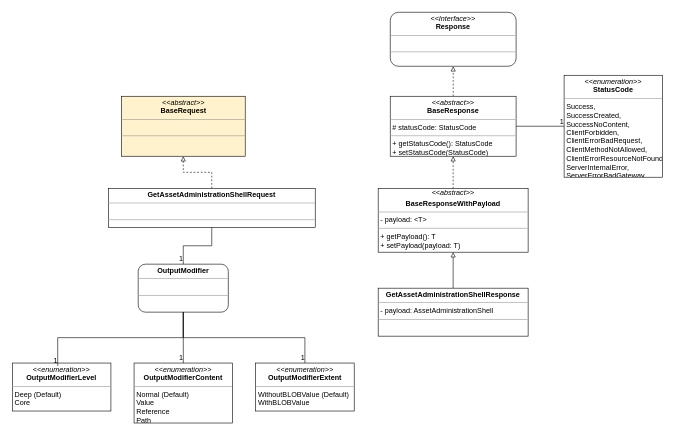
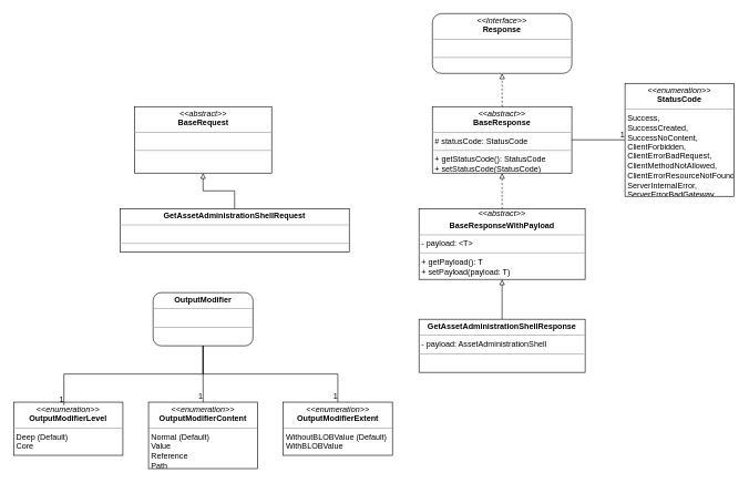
  <mxCell id="0" />
  <mxCell id="1" parent="0" />
  <mxCell id="2" value="&lt;p style=&quot;margin: 0px ; margin-top: 4px ; text-align: center&quot;&gt;&lt;b&gt;GetAssetAdministrationShellRequest&lt;/b&gt;&lt;br&gt;&lt;/p&gt;&lt;hr size=&quot;1&quot;&gt;&lt;p style=&quot;margin: 0px ; margin-left: 4px&quot;&gt;&lt;br&gt;&lt;/p&gt;&lt;hr size=&quot;1&quot;&gt;&lt;p style=&quot;margin: 0px ; margin-left: 4px&quot;&gt;&lt;br&gt;&lt;/p&gt;" style="verticalAlign=top;align=left;overflow=fill;fontSize=12;fontFamily=Helvetica;html=1;" parent="1" vertex="1"><mxGeometry x="180.02" y="313.5" width="345" height="65" as="geometry" /></mxCell>
- <mxCell id="3" value="" style="endArrow=block;html=1;rounded=0;edgeStyle=orthogonalEdgeStyle;entryX=0.5;entryY=1;entryDx=0;entryDy=0;endFill=0;dashed=1;" parent="1" source="2" target="22" edge="1"><mxGeometry width="50" height="50" relative="1" as="geometry"><mxPoint x="307.65" y="289.289" as="sourcePoint" /><mxPoint x="305.465" y="255" as="targetPoint" /><Array as="points" /></mxGeometry></mxCell>
+ <mxCell id="3" value="" style="endArrow=block;html=1;rounded=0;edgeStyle=orthogonalEdgeStyle;entryX=0.5;entryY=1;entryDx=0;entryDy=0;endFill=0;" parent="1" source="2" target="22" edge="1"><mxGeometry width="50" height="50" relative="1" as="geometry"><mxPoint x="307.65" y="289.289" as="sourcePoint" /><mxPoint x="305.465" y="255" as="targetPoint" /><Array as="points" /></mxGeometry></mxCell>
  <mxCell id="4" value="&lt;p style=&quot;margin: 0px ; margin-top: 4px ; text-align: center&quot;&gt;&lt;b&gt;OutputModifier&lt;/b&gt;&lt;br&gt;&lt;/p&gt;&lt;hr size=&quot;1&quot;&gt;&lt;p style=&quot;margin: 0px ; margin-left: 4px&quot;&gt;&lt;br&gt;&lt;/p&gt;&lt;hr size=&quot;1&quot;&gt;&lt;p style=&quot;margin: 0px ; margin-left: 4px&quot;&gt;&lt;br&gt;&lt;/p&gt;" style="verticalAlign=top;align=left;overflow=fill;fontSize=12;fontFamily=Helvetica;html=1;rounded=1;" parent="1" vertex="1"><mxGeometry x="229.87" y="440" width="150.25" height="80" as="geometry" /></mxCell>
  <mxCell id="5" value="&lt;p style=&quot;margin: 0px ; margin-top: 4px ; text-align: center&quot;&gt;&lt;i&gt;&amp;lt;&amp;lt;enumeration&amp;gt;&amp;gt;&lt;/i&gt;&lt;br&gt;&lt;b&gt;OutputModifier&lt;/b&gt;&lt;b&gt;Level&lt;/b&gt;&lt;/p&gt;&lt;hr size=&quot;1&quot;&gt;&lt;p style=&quot;margin: 0px ; margin-left: 4px&quot;&gt;Deep (Default)&lt;br&gt;Core&lt;/p&gt;&lt;hr size=&quot;1&quot;&gt;&lt;p style=&quot;margin: 0px ; margin-left: 4px&quot;&gt;&lt;br&gt;&lt;/p&gt;" style="verticalAlign=top;align=left;overflow=fill;fontSize=12;fontFamily=Helvetica;html=1;" parent="1" vertex="1"><mxGeometry x="20" y="604.85" width="164.37" height="80" as="geometry" /></mxCell>
  <mxCell id="6" style="edgeStyle=orthogonalEdgeStyle;rounded=0;orthogonalLoop=1;jettySize=auto;html=1;exitX=0.5;exitY=1;exitDx=0;exitDy=0;" parent="1" edge="1"><mxGeometry relative="1" as="geometry"><mxPoint x="104.835" y="685.4" as="sourcePoint" /><mxPoint x="104.835" y="685.4" as="targetPoint" /></mxGeometry></mxCell>
  <mxCell id="7" value="&lt;p style=&quot;margin: 0px ; margin-top: 4px ; text-align: center&quot;&gt;&lt;i&gt;&amp;lt;&amp;lt;enumeration&amp;gt;&amp;gt;&lt;/i&gt;&lt;br&gt;&lt;b&gt;OutputModifier&lt;/b&gt;&lt;b&gt;Content&lt;/b&gt;&lt;/p&gt;&lt;hr size=&quot;1&quot;&gt;&lt;p style=&quot;margin: 0px ; margin-left: 4px&quot;&gt;Normal (Default)&lt;br&gt;Value&lt;/p&gt;&lt;p style=&quot;margin: 0px ; margin-left: 4px&quot;&gt;Reference&lt;/p&gt;&lt;p style=&quot;margin: 0px ; margin-left: 4px&quot;&gt;Path&lt;/p&gt;&lt;hr size=&quot;1&quot;&gt;&lt;p style=&quot;margin: 0px ; margin-left: 4px&quot;&gt;&lt;br&gt;&lt;/p&gt;" style="verticalAlign=top;align=left;overflow=fill;fontSize=12;fontFamily=Helvetica;html=1;" parent="1" vertex="1"><mxGeometry x="222.94" y="604.85" width="164.37" height="100" as="geometry" /></mxCell>
  <mxCell id="8" value="&lt;p style=&quot;margin: 0px ; margin-top: 4px ; text-align: center&quot;&gt;&lt;i&gt;&amp;lt;&amp;lt;enumeration&amp;gt;&amp;gt;&lt;/i&gt;&lt;br&gt;&lt;b&gt;OutputModifier&lt;/b&gt;&lt;b&gt;Extent&lt;/b&gt;&lt;/p&gt;&lt;hr size=&quot;1&quot;&gt;&lt;p style=&quot;margin: 0px ; margin-left: 4px&quot;&gt;WithoutBLOBValue (Default)&lt;br&gt;WithBLOBValue&lt;/p&gt;&lt;hr size=&quot;1&quot;&gt;&lt;p style=&quot;margin: 0px ; margin-left: 4px&quot;&gt;&lt;br&gt;&lt;/p&gt;" style="verticalAlign=top;align=left;overflow=fill;fontSize=12;fontFamily=Helvetica;html=1;" parent="1" vertex="1"><mxGeometry x="425.63" y="604.85" width="164.37" height="80" as="geometry" /></mxCell>
- <mxCell id="9" value="" style="endArrow=none;html=1;rounded=0;entryX=0.5;entryY=0;entryDx=0;entryDy=0;exitX=0.5;exitY=1;exitDx=0;exitDy=0;edgeStyle=orthogonalEdgeStyle;" parent="1" source="2" target="4" edge="1"><mxGeometry relative="1" as="geometry"><mxPoint x="318.28" y="460" as="sourcePoint" /><mxPoint x="478.28" y="460" as="targetPoint" /></mxGeometry></mxCell>
- <mxCell id="10" value="1" style="resizable=0;html=1;align=right;verticalAlign=bottom;" parent="9" connectable="0" vertex="1"><mxGeometry x="1" relative="1" as="geometry" /></mxCell>
  <mxCell id="11" value="&lt;p style=&quot;margin: 0px ; margin-top: 4px ; text-align: center&quot;&gt;&lt;i&gt;&amp;lt;&amp;lt;Interface&amp;gt;&amp;gt;&lt;/i&gt;&lt;br&gt;&lt;b&gt;Response&lt;/b&gt;&lt;/p&gt;&lt;hr size=&quot;1&quot;&gt;&lt;p style=&quot;margin: 0px ; margin-left: 4px&quot;&gt;&lt;br&gt;&lt;/p&gt;&lt;hr size=&quot;1&quot;&gt;&lt;p style=&quot;margin: 0px ; margin-left: 4px&quot;&gt;&lt;br&gt;&lt;/p&gt;" style="verticalAlign=top;align=left;overflow=fill;fontSize=12;fontFamily=Helvetica;html=1;rounded=1;" parent="1" vertex="1"><mxGeometry x="650.2" y="20" width="209.8" height="90" as="geometry" /></mxCell>
  <mxCell id="12" style="edgeStyle=orthogonalEdgeStyle;rounded=0;orthogonalLoop=1;jettySize=auto;html=1;entryX=0.5;entryY=1;entryDx=0;entryDy=0;endArrow=block;endFill=0;dashed=1;" parent="1" source="13" target="11" edge="1"><mxGeometry relative="1" as="geometry" /></mxCell>
  <mxCell id="13" value="&lt;p style=&quot;margin: 0px ; margin-top: 4px ; text-align: center&quot;&gt;&lt;i&gt;&amp;lt;&amp;lt;abstract&amp;gt;&amp;gt;&lt;/i&gt;&lt;br&gt;&lt;b&gt;BaseResponse&lt;/b&gt;&lt;/p&gt;&lt;hr size=&quot;1&quot;&gt;&lt;p style=&quot;margin: 0px ; margin-left: 4px&quot;&gt;# statusCode: StatusCode&lt;/p&gt;&lt;hr size=&quot;1&quot;&gt;&lt;p style=&quot;margin: 0px ; margin-left: 4px&quot;&gt;+ getStatusCode(): StatusCode&lt;br&gt;+ setStatusCode(StatusCode)&lt;/p&gt;" style="verticalAlign=top;align=left;overflow=fill;fontSize=12;fontFamily=Helvetica;html=1;" parent="1" vertex="1"><mxGeometry x="650.07" y="160" width="209.86" height="100" as="geometry" /></mxCell>
  <mxCell id="14" style="edgeStyle=orthogonalEdgeStyle;rounded=0;orthogonalLoop=1;jettySize=auto;html=1;entryX=0.5;entryY=1;entryDx=0;entryDy=0;endArrow=block;endFill=0;dashed=1;" parent="1" source="15" target="13" edge="1"><mxGeometry relative="1" as="geometry"><mxPoint x="755.14" y="300" as="targetPoint" /></mxGeometry></mxCell>
  <mxCell id="15" value="&lt;div style=&quot;text-align: center&quot;&gt;&lt;i&gt;&amp;lt;&amp;lt;abstract&amp;gt;&amp;gt;&lt;/i&gt;&lt;/div&gt;&lt;p style=&quot;margin: 0px ; margin-top: 4px ; text-align: center&quot;&gt;&lt;b&gt;BaseResponseWithPayload&lt;/b&gt;&lt;br&gt;&lt;/p&gt;&lt;hr size=&quot;1&quot;&gt;&lt;p style=&quot;margin: 0px ; margin-left: 4px&quot;&gt;- payload: &amp;lt;T&amp;gt;&lt;/p&gt;&lt;hr size=&quot;1&quot;&gt;&lt;p style=&quot;margin: 0px ; margin-left: 4px&quot;&gt;+ getPayload(): T&lt;/p&gt;&lt;p style=&quot;margin: 0px ; margin-left: 4px&quot;&gt;+ setPayload(payload: T)&lt;/p&gt;" style="verticalAlign=top;align=left;overflow=fill;fontSize=12;fontFamily=Helvetica;html=1;" parent="1" vertex="1"><mxGeometry x="630" y="314" width="250" height="106" as="geometry" /></mxCell>
  <mxCell id="16" value="" style="endArrow=none;html=1;rounded=0;edgeStyle=orthogonalEdgeStyle;exitX=0.5;exitY=1;exitDx=0;exitDy=0;" parent="1" source="4" target="7" edge="1"><mxGeometry relative="1" as="geometry"><mxPoint x="458.28" y="520" as="sourcePoint" /><mxPoint x="618.28" y="520" as="targetPoint" /></mxGeometry></mxCell>
  <mxCell id="17" value="1" style="resizable=0;html=1;align=right;verticalAlign=bottom;" parent="16" connectable="0" vertex="1"><mxGeometry x="1" relative="1" as="geometry" /></mxCell>
  <mxCell id="18" value="" style="endArrow=none;html=1;rounded=0;edgeStyle=orthogonalEdgeStyle;exitX=0.5;exitY=1;exitDx=0;exitDy=0;" parent="1" source="4" target="8" edge="1"><mxGeometry relative="1" as="geometry"><mxPoint x="458.28" y="550" as="sourcePoint" /><mxPoint x="618.28" y="550" as="targetPoint" /></mxGeometry></mxCell>
  <mxCell id="19" value="1" style="resizable=0;html=1;align=right;verticalAlign=bottom;" parent="18" connectable="0" vertex="1"><mxGeometry x="1" relative="1" as="geometry" /></mxCell>
  <mxCell id="20" value="" style="endArrow=none;html=1;rounded=0;edgeStyle=orthogonalEdgeStyle;entryX=0.46;entryY=0.057;entryDx=0;entryDy=0;entryPerimeter=0;exitX=0.5;exitY=1;exitDx=0;exitDy=0;" parent="1" source="4" target="5" edge="1"><mxGeometry relative="1" as="geometry"><mxPoint x="308.28" y="500" as="sourcePoint" /><mxPoint x="468.28" y="500" as="targetPoint" /></mxGeometry></mxCell>
  <mxCell id="21" value="1" style="resizable=0;html=1;align=right;verticalAlign=bottom;" parent="20" connectable="0" vertex="1"><mxGeometry x="1" relative="1" as="geometry" /></mxCell>
- <mxCell id="22" value="&lt;p style=&quot;margin: 0px ; margin-top: 4px ; text-align: center&quot;&gt;&lt;i&gt;&amp;lt;&amp;lt;abstract&amp;gt;&amp;gt;&lt;/i&gt;&lt;br&gt;&lt;b&gt;BaseRequest&lt;/b&gt;&lt;/p&gt;&lt;hr size=&quot;1&quot;&gt;&lt;p style=&quot;margin: 0px ; margin-left: 4px&quot;&gt;&lt;br&gt;&lt;/p&gt;&lt;hr size=&quot;1&quot;&gt;&lt;p style=&quot;margin: 0px ; margin-left: 4px&quot;&gt;&lt;br&gt;&lt;/p&gt;" style="verticalAlign=top;align=left;overflow=fill;fontSize=12;fontFamily=Helvetica;html=1;fillColor=#fff2cc;" parent="1" vertex="1"><mxGeometry x="201.71" y="160" width="206.57" height="100" as="geometry" /></mxCell>
+ <mxCell id="22" value="&lt;p style=&quot;margin: 0px ; margin-top: 4px ; text-align: center&quot;&gt;&lt;i&gt;&amp;lt;&amp;lt;abstract&amp;gt;&amp;gt;&lt;/i&gt;&lt;br&gt;&lt;b&gt;BaseRequest&lt;/b&gt;&lt;/p&gt;&lt;hr size=&quot;1&quot;&gt;&lt;p style=&quot;margin: 0px ; margin-left: 4px&quot;&gt;&lt;br&gt;&lt;/p&gt;&lt;hr size=&quot;1&quot;&gt;&lt;p style=&quot;margin: 0px ; margin-left: 4px&quot;&gt;&lt;br&gt;&lt;/p&gt;" style="verticalAlign=top;align=left;overflow=fill;fontSize=12;fontFamily=Helvetica;html=1;" parent="1" vertex="1"><mxGeometry x="201.71" y="160" width="206.57" height="100" as="geometry" /></mxCell>
  <mxCell id="23" style="edgeStyle=orthogonalEdgeStyle;rounded=0;orthogonalLoop=1;jettySize=auto;html=1;entryX=0.5;entryY=1;entryDx=0;entryDy=0;endArrow=block;endFill=0;" parent="1" source="24" target="15" edge="1"><mxGeometry relative="1" as="geometry"><mxPoint x="755.1" y="394" as="targetPoint" /></mxGeometry></mxCell>
  <mxCell id="24" value="&lt;p style=&quot;margin: 0px ; margin-top: 4px ; text-align: center&quot;&gt;&lt;b&gt;GetAssetAdministrationShellResponse&lt;/b&gt;&lt;/p&gt;&lt;hr size=&quot;1&quot;&gt;&lt;p style=&quot;margin: 0px ; margin-left: 4px&quot;&gt;- payload: AssetAdministrationShell&lt;/p&gt;&lt;hr size=&quot;1&quot;&gt;&lt;p style=&quot;margin: 0px ; margin-left: 4px&quot;&gt;&lt;br&gt;&lt;/p&gt;" style="verticalAlign=top;align=left;overflow=fill;fontSize=12;fontFamily=Helvetica;html=1;" parent="1" vertex="1"><mxGeometry x="630" y="480" width="250" height="80" as="geometry" /></mxCell>
  <mxCell id="25" value="&lt;p style=&quot;margin: 0px ; margin-top: 4px ; text-align: center&quot;&gt;&lt;i&gt;&amp;lt;&amp;lt;enumeration&amp;gt;&amp;gt;&lt;/i&gt;&lt;br&gt;&lt;b&gt;StatusCode&lt;/b&gt;&lt;/p&gt;&lt;hr size=&quot;1&quot;&gt;&lt;p style=&quot;margin: 0px ; margin-left: 4px&quot;&gt;Success,&lt;/p&gt;&lt;p style=&quot;margin: 0px ; margin-left: 4px&quot;&gt;SuccessCreated,&lt;/p&gt;&lt;p style=&quot;margin: 0px ; margin-left: 4px&quot;&gt;SuccessNoContent,&lt;/p&gt;&lt;p style=&quot;margin: 0px ; margin-left: 4px&quot;&gt;ClientForbidden,&lt;/p&gt;&lt;p style=&quot;margin: 0px ; margin-left: 4px&quot;&gt;ClientErrorBadRequest,&lt;/p&gt;&lt;p style=&quot;margin: 0px ; margin-left: 4px&quot;&gt;ClientMethodNotAllowed,&lt;/p&gt;&lt;p style=&quot;margin: 0px ; margin-left: 4px&quot;&gt;ClientErrorResourceNotFound,&lt;/p&gt;&lt;p style=&quot;margin: 0px ; margin-left: 4px&quot;&gt;ServerInternalError,&lt;/p&gt;&lt;p style=&quot;margin: 0px ; margin-left: 4px&quot;&gt;ServerErrorBadGateway&lt;/p&gt;&lt;hr size=&quot;1&quot;&gt;&lt;p style=&quot;margin: 0px ; margin-left: 4px&quot;&gt;&lt;br&gt;&lt;/p&gt;" style="verticalAlign=top;align=left;overflow=fill;fontSize=12;fontFamily=Helvetica;html=1;" parent="1" vertex="1"><mxGeometry x="940" y="125" width="164.37" height="170" as="geometry" /></mxCell>
  <mxCell id="26" value="" style="endArrow=none;html=1;rounded=0;edgeStyle=orthogonalEdgeStyle;entryX=0;entryY=0.5;entryDx=0;entryDy=0;exitX=1;exitY=0.5;exitDx=0;exitDy=0;" parent="1" source="13" target="25" edge="1"><mxGeometry relative="1" as="geometry"><mxPoint x="314.995" y="530" as="sourcePoint" /><mxPoint x="105.61" y="619.41" as="targetPoint" /></mxGeometry></mxCell>
  <mxCell id="27" value="1" style="resizable=0;html=1;align=right;verticalAlign=bottom;" parent="26" connectable="0" vertex="1"><mxGeometry x="1" relative="1" as="geometry" /></mxCell>
